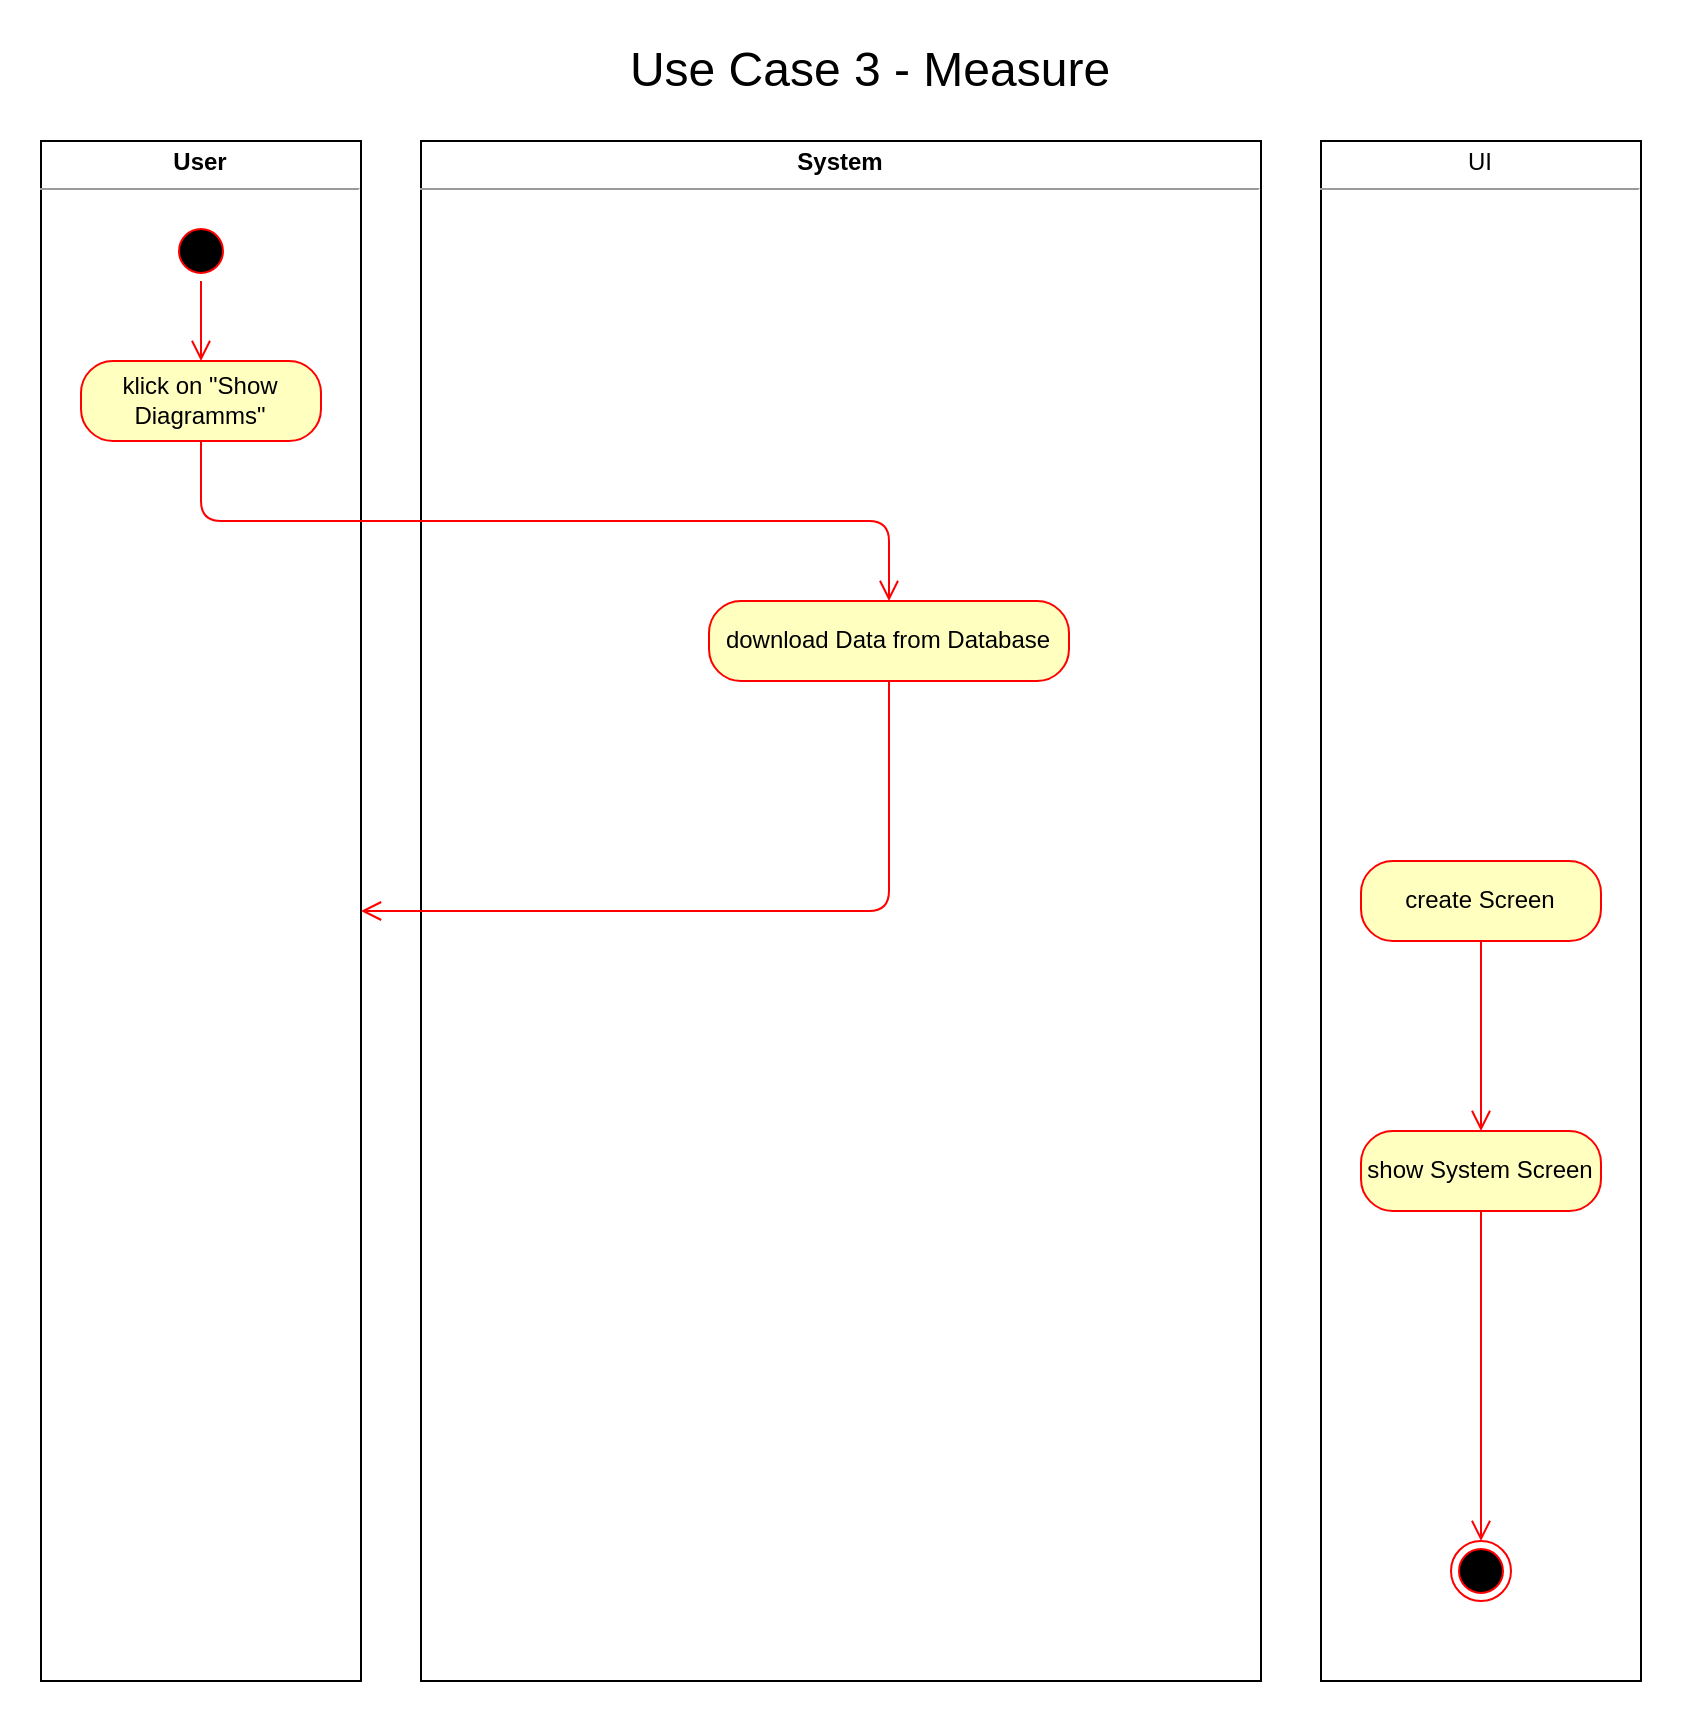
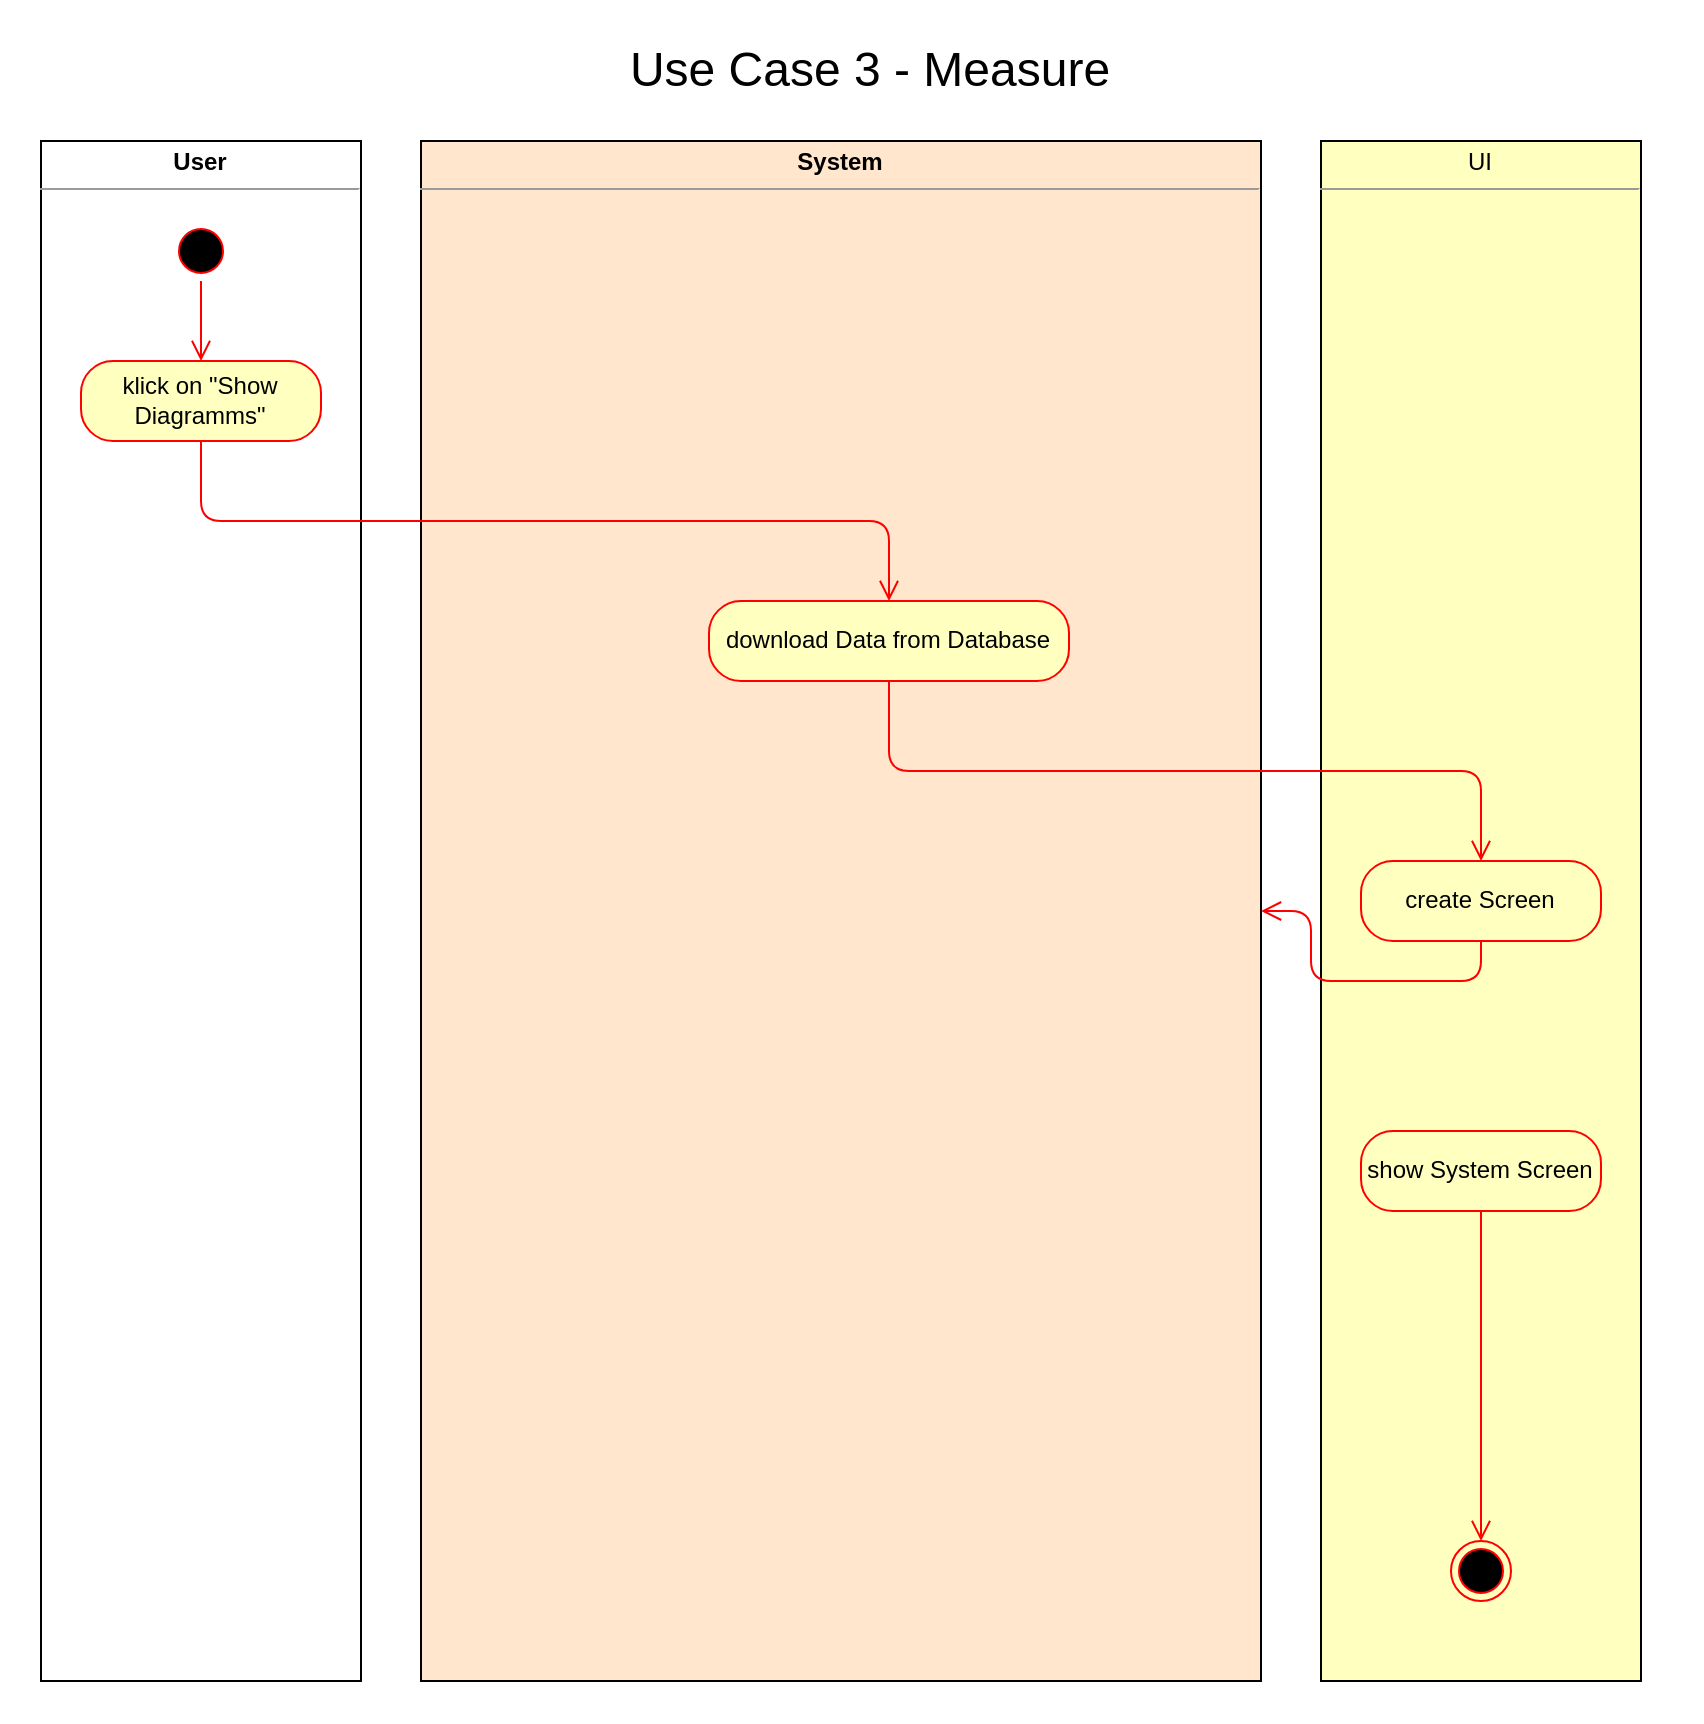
  <mxCell id="0" />
  <mxCell id="1" parent="0" />
  <mxCell id="2" value="&lt;p style=&quot;margin: 4px 0px 0px&quot; align=&quot;center&quot;&gt;&lt;b&gt;User&lt;/b&gt;&lt;/p&gt;&lt;hr size=&quot;1&quot; align=&quot;center&quot;&gt;&lt;div style=&quot;height: 2px&quot; align=&quot;center&quot;&gt;&lt;/div&gt;" style="verticalAlign=top;align=center;overflow=fill;fontSize=12;fontFamily=Helvetica;html=1;" parent="1" vertex="1"><mxGeometry x="20" y="70" width="160" height="770" as="geometry" /></mxCell>
- <mxCell id="3" value="&lt;p style=&quot;margin: 4px 0px 0px&quot; align=&quot;center&quot;&gt;UI&lt;br&gt;&lt;/p&gt;&lt;hr size=&quot;1&quot; align=&quot;center&quot;&gt;&lt;div style=&quot;height: 2px&quot; align=&quot;center&quot;&gt;&lt;/div&gt;" style="verticalAlign=top;align=center;overflow=fill;fontSize=12;fontFamily=Helvetica;html=1;" parent="1" vertex="1"><mxGeometry x="660" y="70" width="160" height="770" as="geometry" /></mxCell>
- <mxCell id="4" value="&lt;p style=&quot;margin: 4px 0px 0px&quot; align=&quot;center&quot;&gt;&lt;b&gt;System&lt;br&gt;&lt;/b&gt;&lt;/p&gt;&lt;hr size=&quot;1&quot; align=&quot;center&quot;&gt;&lt;div style=&quot;height: 2px&quot; align=&quot;center&quot;&gt;&lt;/div&gt;" style="verticalAlign=top;align=center;overflow=fill;fontSize=12;fontFamily=Helvetica;html=1;" parent="1" vertex="1"><mxGeometry x="210" y="70" width="420" height="770" as="geometry" /></mxCell>
+ <mxCell id="3" value="&lt;p style=&quot;margin: 4px 0px 0px&quot; align=&quot;center&quot;&gt;UI&lt;br&gt;&lt;/p&gt;&lt;hr size=&quot;1&quot; align=&quot;center&quot;&gt;&lt;div style=&quot;height: 2px&quot; align=&quot;center&quot;&gt;&lt;/div&gt;" style="verticalAlign=top;align=center;overflow=fill;fontSize=12;fontFamily=Helvetica;html=1;fillColor=#ffffc0;" parent="1" vertex="1"><mxGeometry x="660" y="70" width="160" height="770" as="geometry" /></mxCell>
+ <mxCell id="4" value="&lt;p style=&quot;margin: 4px 0px 0px&quot; align=&quot;center&quot;&gt;&lt;b&gt;System&lt;br&gt;&lt;/b&gt;&lt;/p&gt;&lt;hr size=&quot;1&quot; align=&quot;center&quot;&gt;&lt;div style=&quot;height: 2px&quot; align=&quot;center&quot;&gt;&lt;/div&gt;" style="verticalAlign=top;align=center;overflow=fill;fontSize=12;fontFamily=Helvetica;html=1;fillColor=#ffe6cc;" parent="1" vertex="1"><mxGeometry x="210" y="70" width="420" height="770" as="geometry" /></mxCell>
  <mxCell id="5" value="" style="ellipse;html=1;shape=startState;fillColor=#000000;strokeColor=#ff0000;" parent="1" vertex="1"><mxGeometry x="85" y="110" width="30" height="30" as="geometry" /></mxCell>
  <mxCell id="6" value="" style="edgeStyle=orthogonalEdgeStyle;html=1;verticalAlign=bottom;endArrow=open;endSize=8;strokeColor=#ff0000;" parent="1" edge="1"><mxGeometry relative="1" as="geometry"><mxPoint x="699.97" y="500" as="targetPoint" /><mxPoint x="699.97" y="500" as="sourcePoint" /><Array as="points"><mxPoint x="699.97" y="500" /></Array></mxGeometry></mxCell>
  <mxCell id="7" value="" style="edgeStyle=orthogonalEdgeStyle;html=1;verticalAlign=bottom;endArrow=open;endSize=8;strokeColor=#ff0000;" parent="1" edge="1"><mxGeometry relative="1" as="geometry"><mxPoint x="140" y="690" as="targetPoint" /><mxPoint x="140" y="690" as="sourcePoint" /></mxGeometry></mxCell>
  <mxCell id="8" value="" style="ellipse;html=1;shape=endState;fillColor=#000000;strokeColor=#ff0000;" parent="1" vertex="1"><mxGeometry x="725" y="770" width="30" height="30" as="geometry" /></mxCell>
  <mxCell id="9" style="edgeStyle=orthogonalEdgeStyle;orthogonalLoop=1;jettySize=auto;html=1;endArrow=open;endSize=8;strokeColor=#ff0000;exitX=0.5;exitY=1;exitDx=0;exitDy=0;" edge="1" parent="1" source="10" target="13"><mxGeometry relative="1" as="geometry" /></mxCell>
  <mxCell id="10" value="klick on &quot;Show Diagramms&quot;" style="rounded=1;whiteSpace=wrap;html=1;arcSize=40;fontColor=#000000;fillColor=#ffffc0;strokeColor=#ff0000;" parent="1" vertex="1"><mxGeometry x="40" y="180" width="120" height="40" as="geometry" /></mxCell>
  <mxCell id="11" value="Use Case 3 - Measure" style="text;html=1;strokeColor=none;fillColor=none;align=center;verticalAlign=middle;whiteSpace=wrap;rounded=0;fontSize=24;" parent="1" vertex="1"><mxGeometry x="40" y="20" width="790" height="30" as="geometry" /></mxCell>
- <mxCell id="12" style="edgeStyle=orthogonalEdgeStyle;orthogonalLoop=1;jettySize=auto;html=1;endArrow=open;endSize=8;strokeColor=#ff0000;exitX=0.5;exitY=1;exitDx=0;exitDy=0;" edge="1" parent="1" source="17" target="16"><mxGeometry relative="1" as="geometry" /></mxCell>
+ <mxCell id="12" style="edgeStyle=orthogonalEdgeStyle;orthogonalLoop=1;jettySize=auto;html=1;endArrow=open;endSize=8;strokeColor=#ff0000;exitX=0.5;exitY=1;exitDx=0;exitDy=0;" edge="1" parent="1" source="17" target="4"><mxGeometry relative="1" as="geometry" /></mxCell>
  <mxCell id="13" value="download Data from Database" style="rounded=1;whiteSpace=wrap;html=1;arcSize=40;fontColor=#000000;fillColor=#ffffc0;strokeColor=#ff0000;" parent="1" vertex="1"><mxGeometry x="354" y="300" width="180" height="40" as="geometry" /></mxCell>
  <mxCell id="14" value="" style="edgeStyle=orthogonalEdgeStyle;html=1;verticalAlign=bottom;endArrow=open;endSize=8;strokeColor=#ff0000;entryX=0.5;entryY=0;entryDx=0;entryDy=0;exitX=0.5;exitY=1;exitDx=0;exitDy=0;" parent="1" source="5" target="10" edge="1"><mxGeometry relative="1" as="geometry"><mxPoint x="419.5" y="350" as="targetPoint" /><mxPoint x="419.5" y="150" as="sourcePoint" /></mxGeometry></mxCell>
  <mxCell id="15" value="" style="edgeStyle=orthogonalEdgeStyle;orthogonalLoop=1;jettySize=auto;html=1;endArrow=open;endSize=8;strokeColor=#ff0000;" edge="1" parent="1" source="16" target="8"><mxGeometry relative="1" as="geometry" /></mxCell>
  <mxCell id="16" value="show System Screen" style="rounded=1;whiteSpace=wrap;html=1;arcSize=40;fontColor=#000000;fillColor=#ffffc0;strokeColor=#ff0000;" vertex="1" parent="1"><mxGeometry x="680" y="565" width="120" height="40" as="geometry" /></mxCell>
  <mxCell id="17" value="create Screen" style="rounded=1;whiteSpace=wrap;html=1;arcSize=40;fontColor=#000000;fillColor=#ffffc0;strokeColor=#ff0000;" parent="1" vertex="1"><mxGeometry x="680" y="430" width="120" height="40" as="geometry" /></mxCell>
- <mxCell id="18" style="edgeStyle=orthogonalEdgeStyle;orthogonalLoop=1;jettySize=auto;html=1;endArrow=open;endSize=8;strokeColor=#ff0000;exitX=0.5;exitY=1;exitDx=0;exitDy=0;" edge="1" parent="1" source="13" target="2"><mxGeometry relative="1" as="geometry"><mxPoint x="414" y="310" as="sourcePoint" /><mxPoint x="740" y="700" as="targetPoint" /></mxGeometry></mxCell>
+ <mxCell id="18" style="edgeStyle=orthogonalEdgeStyle;orthogonalLoop=1;jettySize=auto;html=1;endArrow=open;endSize=8;strokeColor=#ff0000;exitX=0.5;exitY=1;exitDx=0;exitDy=0;" edge="1" parent="1" source="13" target="17"><mxGeometry relative="1" as="geometry"><mxPoint x="414" y="310" as="sourcePoint" /><mxPoint x="740" y="700" as="targetPoint" /></mxGeometry></mxCell>
